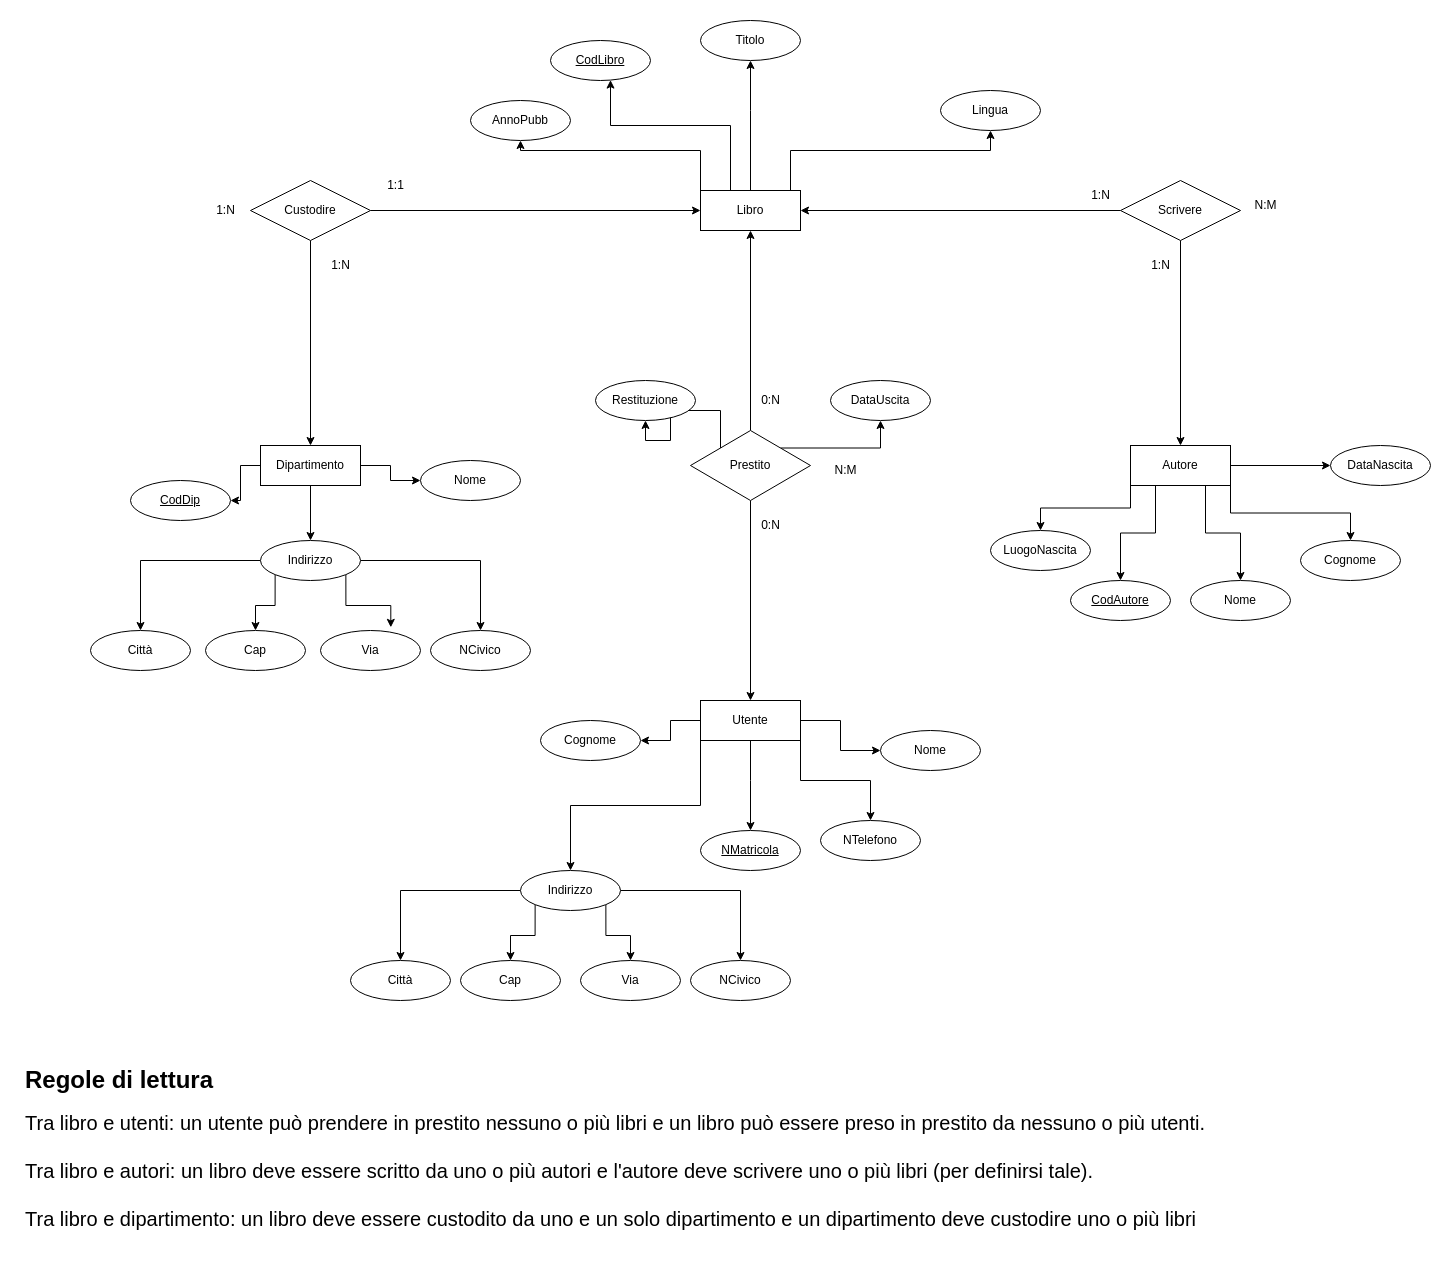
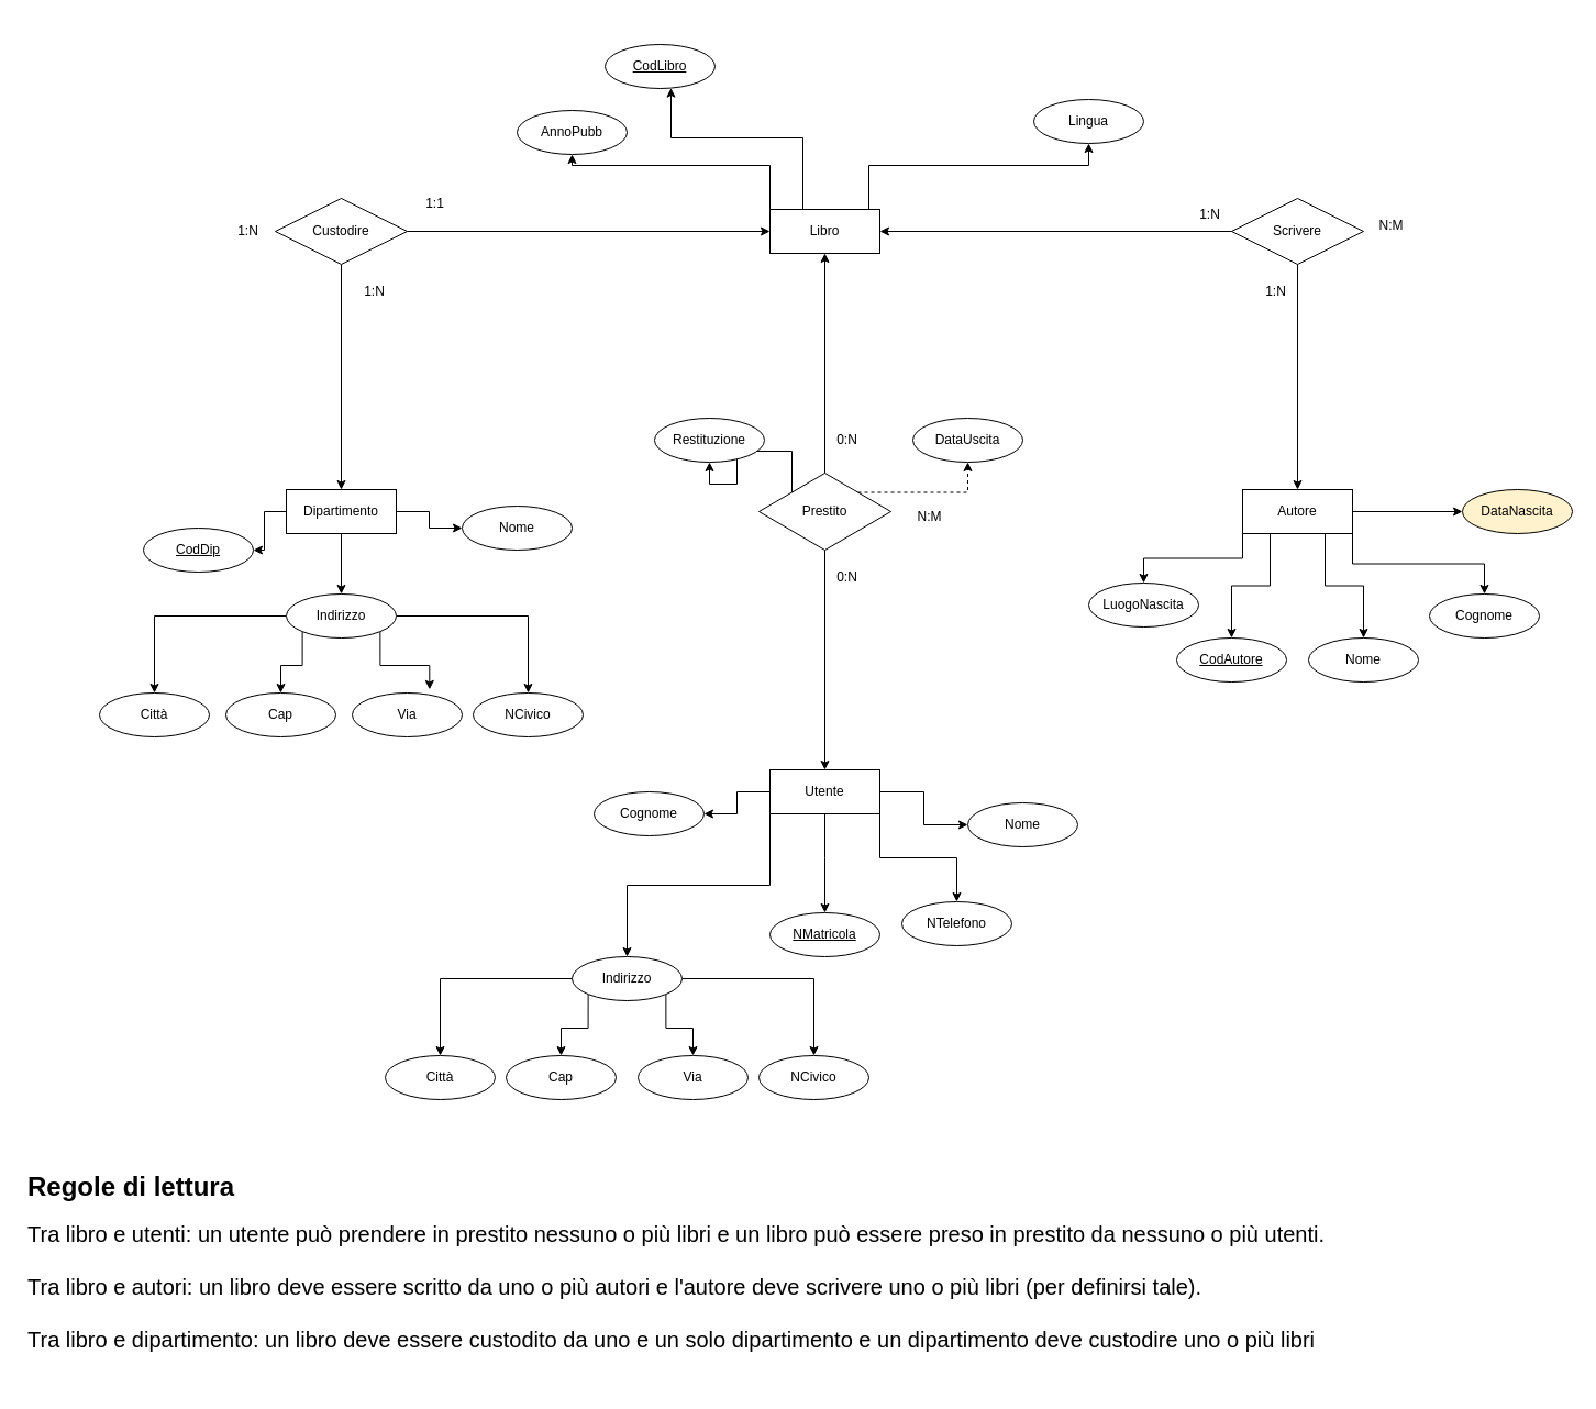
  <mxCell id="0" />
  <mxCell id="1" parent="0" />
  <mxCell id="2" style="edgeStyle=orthogonalEdgeStyle;rounded=0;orthogonalLoop=1;jettySize=auto;html=1;exitX=0.25;exitY=1;exitDx=0;exitDy=0;entryX=0.5;entryY=0;entryDx=0;entryDy=0;" edge="1" parent="1" source="7" target="44"><mxGeometry relative="1" as="geometry" /></mxCell>
  <mxCell id="3" style="edgeStyle=orthogonalEdgeStyle;rounded=0;orthogonalLoop=1;jettySize=auto;html=1;exitX=0.75;exitY=1;exitDx=0;exitDy=0;entryX=0.5;entryY=0;entryDx=0;entryDy=0;" edge="1" parent="1" source="7" target="56"><mxGeometry relative="1" as="geometry" /></mxCell>
  <mxCell id="4" style="edgeStyle=orthogonalEdgeStyle;rounded=0;orthogonalLoop=1;jettySize=auto;html=1;exitX=0;exitY=1;exitDx=0;exitDy=0;entryX=0.5;entryY=0;entryDx=0;entryDy=0;" edge="1" parent="1" source="7" target="53"><mxGeometry relative="1" as="geometry" /></mxCell>
  <mxCell id="5" style="edgeStyle=orthogonalEdgeStyle;rounded=0;orthogonalLoop=1;jettySize=auto;html=1;exitX=1;exitY=1;exitDx=0;exitDy=0;entryX=0.5;entryY=0;entryDx=0;entryDy=0;" edge="1" parent="1" source="7" target="79"><mxGeometry relative="1" as="geometry" /></mxCell>
  <mxCell id="6" style="edgeStyle=orthogonalEdgeStyle;rounded=0;orthogonalLoop=1;jettySize=auto;html=1;exitX=1;exitY=0.5;exitDx=0;exitDy=0;entryX=0;entryY=0.5;entryDx=0;entryDy=0;" edge="1" parent="1" source="7" target="55"><mxGeometry relative="1" as="geometry" /></mxCell>
  <mxCell id="7" value="Autore" style="whiteSpace=wrap;html=1;align=center;" vertex="1" parent="1"><mxGeometry x="1130" y="445" width="100" height="40" as="geometry" /></mxCell>
  <mxCell id="8" style="edgeStyle=orthogonalEdgeStyle;rounded=0;orthogonalLoop=1;jettySize=auto;html=1;exitX=0.5;exitY=1;exitDx=0;exitDy=0;" edge="1" parent="1" source="13"><mxGeometry relative="1" as="geometry"><mxPoint x="750" y="830" as="targetPoint" /><Array as="points"><mxPoint x="750" y="780" /><mxPoint x="750" y="780" /></Array></mxGeometry></mxCell>
  <mxCell id="9" style="edgeStyle=orthogonalEdgeStyle;rounded=0;orthogonalLoop=1;jettySize=auto;html=1;exitX=1;exitY=1;exitDx=0;exitDy=0;entryX=0.5;entryY=0;entryDx=0;entryDy=0;" edge="1" parent="1" source="13" target="58"><mxGeometry relative="1" as="geometry" /></mxCell>
  <mxCell id="10" style="edgeStyle=orthogonalEdgeStyle;rounded=0;orthogonalLoop=1;jettySize=auto;html=1;exitX=0;exitY=1;exitDx=0;exitDy=0;entryX=0.5;entryY=0;entryDx=0;entryDy=0;" edge="1" parent="1" source="13" target="42"><mxGeometry relative="1" as="geometry" /></mxCell>
  <mxCell id="11" style="edgeStyle=orthogonalEdgeStyle;rounded=0;orthogonalLoop=1;jettySize=auto;html=1;exitX=1;exitY=0.5;exitDx=0;exitDy=0;entryX=0;entryY=0.5;entryDx=0;entryDy=0;" edge="1" parent="1" source="13" target="57"><mxGeometry relative="1" as="geometry" /></mxCell>
  <mxCell id="12" style="edgeStyle=orthogonalEdgeStyle;rounded=0;orthogonalLoop=1;jettySize=auto;html=1;exitX=0;exitY=0.5;exitDx=0;exitDy=0;entryX=1;entryY=0.5;entryDx=0;entryDy=0;" edge="1" parent="1" source="13" target="59"><mxGeometry relative="1" as="geometry" /></mxCell>
  <mxCell id="13" value="Utente" style="whiteSpace=wrap;html=1;align=center;" vertex="1" parent="1"><mxGeometry x="700" y="700" width="100" height="40" as="geometry" /></mxCell>
  <mxCell id="14" style="edgeStyle=orthogonalEdgeStyle;rounded=0;orthogonalLoop=1;jettySize=auto;html=1;exitX=0.5;exitY=1;exitDx=0;exitDy=0;entryX=0.5;entryY=0;entryDx=0;entryDy=0;" edge="1" parent="1" source="17" target="50"><mxGeometry relative="1" as="geometry" /></mxCell>
  <mxCell id="15" style="edgeStyle=orthogonalEdgeStyle;rounded=0;orthogonalLoop=1;jettySize=auto;html=1;exitX=0;exitY=0.5;exitDx=0;exitDy=0;entryX=1;entryY=0.5;entryDx=0;entryDy=0;" edge="1" parent="1" source="17" target="43"><mxGeometry relative="1" as="geometry" /></mxCell>
  <mxCell id="16" style="edgeStyle=orthogonalEdgeStyle;rounded=0;orthogonalLoop=1;jettySize=auto;html=1;exitX=1;exitY=0.5;exitDx=0;exitDy=0;entryX=0;entryY=0.5;entryDx=0;entryDy=0;" edge="1" parent="1" source="17" target="45"><mxGeometry relative="1" as="geometry" /></mxCell>
  <mxCell id="17" value="Dipartimento" style="whiteSpace=wrap;html=1;align=center;" vertex="1" parent="1"><mxGeometry x="260" y="445" width="100" height="40" as="geometry" /></mxCell>
  <mxCell id="18" style="edgeStyle=orthogonalEdgeStyle;rounded=0;orthogonalLoop=1;jettySize=auto;html=1;exitX=1;exitY=0.5;exitDx=0;exitDy=0;" edge="1" parent="1" source="22" target="25"><mxGeometry relative="1" as="geometry"><Array as="points"><mxPoint x="790" y="210" /><mxPoint x="790" y="150" /><mxPoint x="990" y="150" /></Array></mxGeometry></mxCell>
- <mxCell id="19" style="edgeStyle=orthogonalEdgeStyle;rounded=0;orthogonalLoop=1;jettySize=auto;html=1;exitX=0.5;exitY=0;exitDx=0;exitDy=0;" edge="1" parent="1" source="22" target="23"><mxGeometry relative="1" as="geometry"><Array as="points"><mxPoint x="750" y="110" /><mxPoint x="750" y="110" /></Array></mxGeometry></mxCell>
  <mxCell id="20" style="edgeStyle=orthogonalEdgeStyle;rounded=0;orthogonalLoop=1;jettySize=auto;html=1;exitX=0.25;exitY=0;exitDx=0;exitDy=0;" edge="1" parent="1" source="22" target="24"><mxGeometry relative="1" as="geometry"><mxPoint x="650" y="90" as="targetPoint" /><Array as="points"><mxPoint x="730" y="190" /><mxPoint x="730" y="125" /><mxPoint x="610" y="125" /></Array></mxGeometry></mxCell>
  <mxCell id="21" style="edgeStyle=orthogonalEdgeStyle;rounded=0;orthogonalLoop=1;jettySize=auto;html=1;exitX=0;exitY=0;exitDx=0;exitDy=0;" edge="1" parent="1" source="22" target="26"><mxGeometry relative="1" as="geometry"><Array as="points"><mxPoint x="700" y="150" /><mxPoint x="520" y="150" /></Array></mxGeometry></mxCell>
  <mxCell id="22" value="Libro" style="whiteSpace=wrap;html=1;align=center;" vertex="1" parent="1"><mxGeometry x="700" y="190" width="100" height="40" as="geometry" /></mxCell>
- <mxCell id="23" value="Titolo" style="ellipse;whiteSpace=wrap;html=1;align=center;" vertex="1" parent="1"><mxGeometry x="700" y="20" width="100" height="40" as="geometry" /></mxCell>
  <mxCell id="24" value="CodLibro" style="ellipse;whiteSpace=wrap;html=1;align=center;fontStyle=4;" vertex="1" parent="1"><mxGeometry x="550" y="40" width="100" height="40" as="geometry" /></mxCell>
  <mxCell id="25" value="Lingua" style="ellipse;whiteSpace=wrap;html=1;align=center;" vertex="1" parent="1"><mxGeometry x="940" y="90" width="100" height="40" as="geometry" /></mxCell>
  <mxCell id="26" value="AnnoPubb" style="ellipse;whiteSpace=wrap;html=1;align=center;" vertex="1" parent="1"><mxGeometry x="470" y="100" width="100" height="40" as="geometry" /></mxCell>
  <mxCell id="27" style="edgeStyle=orthogonalEdgeStyle;rounded=0;orthogonalLoop=1;jettySize=auto;html=1;" edge="1" parent="1" source="29" target="22"><mxGeometry relative="1" as="geometry" /></mxCell>
  <mxCell id="28" style="edgeStyle=orthogonalEdgeStyle;rounded=0;orthogonalLoop=1;jettySize=auto;html=1;entryX=0.5;entryY=0;entryDx=0;entryDy=0;" edge="1" parent="1" source="29" target="7"><mxGeometry relative="1" as="geometry" /></mxCell>
  <mxCell id="29" value="Scrivere" style="shape=rhombus;perimeter=rhombusPerimeter;whiteSpace=wrap;html=1;align=center;" vertex="1" parent="1"><mxGeometry x="1120" y="180" width="120" height="60" as="geometry" /></mxCell>
  <mxCell id="30" style="edgeStyle=orthogonalEdgeStyle;rounded=0;orthogonalLoop=1;jettySize=auto;html=1;entryX=0.5;entryY=0;entryDx=0;entryDy=0;" edge="1" parent="1" source="32" target="17"><mxGeometry relative="1" as="geometry" /></mxCell>
  <mxCell id="31" style="edgeStyle=orthogonalEdgeStyle;rounded=0;orthogonalLoop=1;jettySize=auto;html=1;entryX=0;entryY=0.5;entryDx=0;entryDy=0;" edge="1" parent="1" source="32" target="22"><mxGeometry relative="1" as="geometry" /></mxCell>
  <mxCell id="32" value="Custodire" style="shape=rhombus;perimeter=rhombusPerimeter;whiteSpace=wrap;html=1;align=center;" vertex="1" parent="1"><mxGeometry x="250" y="180" width="120" height="60" as="geometry" /></mxCell>
  <mxCell id="33" value="" style="edgeStyle=orthogonalEdgeStyle;rounded=0;orthogonalLoop=1;jettySize=auto;html=1;" edge="1" parent="1" source="37" target="22"><mxGeometry relative="1" as="geometry" /></mxCell>
  <mxCell id="34" value="" style="edgeStyle=orthogonalEdgeStyle;rounded=0;orthogonalLoop=1;jettySize=auto;html=1;" edge="1" parent="1" source="37" target="13"><mxGeometry relative="1" as="geometry" /></mxCell>
- <mxCell id="35" style="edgeStyle=orthogonalEdgeStyle;rounded=0;orthogonalLoop=1;jettySize=auto;html=1;exitX=1;exitY=0;exitDx=0;exitDy=0;entryX=0.5;entryY=1;entryDx=0;entryDy=0;" edge="1" parent="1" source="37" target="51"><mxGeometry relative="1" as="geometry" /></mxCell>
+ <mxCell id="35" style="edgeStyle=orthogonalEdgeStyle;rounded=0;orthogonalLoop=1;jettySize=auto;html=1;exitX=1;exitY=0;exitDx=0;exitDy=0;entryX=0.5;entryY=1;entryDx=0;entryDy=0;dashed=1;" edge="1" parent="1" source="37" target="51"><mxGeometry relative="1" as="geometry" /></mxCell>
  <mxCell id="36" style="edgeStyle=orthogonalEdgeStyle;rounded=0;orthogonalLoop=1;jettySize=auto;html=1;exitX=0;exitY=0;exitDx=0;exitDy=0;entryX=0.5;entryY=1;entryDx=0;entryDy=0;" edge="1" parent="1" source="37" target="52"><mxGeometry relative="1" as="geometry" /></mxCell>
  <mxCell id="37" value="Prestito" style="shape=rhombus;perimeter=rhombusPerimeter;whiteSpace=wrap;html=1;align=center;" vertex="1" parent="1"><mxGeometry x="690" y="430" width="120" height="70" as="geometry" /></mxCell>
  <mxCell id="38" style="edgeStyle=orthogonalEdgeStyle;rounded=0;orthogonalLoop=1;jettySize=auto;html=1;exitX=1;exitY=0.5;exitDx=0;exitDy=0;entryX=0.5;entryY=0;entryDx=0;entryDy=0;" edge="1" parent="1" source="42" target="75"><mxGeometry relative="1" as="geometry" /></mxCell>
  <mxCell id="39" style="edgeStyle=orthogonalEdgeStyle;rounded=0;orthogonalLoop=1;jettySize=auto;html=1;exitX=1;exitY=1;exitDx=0;exitDy=0;entryX=0.5;entryY=0;entryDx=0;entryDy=0;" edge="1" parent="1" source="42" target="78"><mxGeometry relative="1" as="geometry" /></mxCell>
  <mxCell id="40" style="edgeStyle=orthogonalEdgeStyle;rounded=0;orthogonalLoop=1;jettySize=auto;html=1;exitX=0;exitY=1;exitDx=0;exitDy=0;entryX=0.5;entryY=0;entryDx=0;entryDy=0;" edge="1" parent="1" source="42" target="77"><mxGeometry relative="1" as="geometry" /></mxCell>
  <mxCell id="41" style="edgeStyle=orthogonalEdgeStyle;rounded=0;orthogonalLoop=1;jettySize=auto;html=1;exitX=0;exitY=0.5;exitDx=0;exitDy=0;entryX=0.5;entryY=0;entryDx=0;entryDy=0;" edge="1" parent="1" source="42" target="76"><mxGeometry relative="1" as="geometry" /></mxCell>
  <mxCell id="42" value="Indirizzo" style="ellipse;whiteSpace=wrap;html=1;align=center;" vertex="1" parent="1"><mxGeometry x="520" y="870" width="100" height="40" as="geometry" /></mxCell>
  <mxCell id="43" value="CodDip" style="ellipse;whiteSpace=wrap;html=1;align=center;fontStyle=4;" vertex="1" parent="1"><mxGeometry x="130" y="480" width="100" height="40" as="geometry" /></mxCell>
  <mxCell id="44" value="CodAutore" style="ellipse;whiteSpace=wrap;html=1;align=center;fontStyle=4;" vertex="1" parent="1"><mxGeometry x="1070" y="580" width="100" height="40" as="geometry" /></mxCell>
  <mxCell id="45" value="Nome" style="ellipse;whiteSpace=wrap;html=1;align=center;" vertex="1" parent="1"><mxGeometry x="420" y="460" width="100" height="40" as="geometry" /></mxCell>
  <mxCell id="46" style="edgeStyle=orthogonalEdgeStyle;rounded=0;orthogonalLoop=1;jettySize=auto;html=1;exitX=1;exitY=0.5;exitDx=0;exitDy=0;entryX=0.5;entryY=0;entryDx=0;entryDy=0;" edge="1" parent="1" source="50" target="60"><mxGeometry relative="1" as="geometry" /></mxCell>
  <mxCell id="47" style="edgeStyle=orthogonalEdgeStyle;rounded=0;orthogonalLoop=1;jettySize=auto;html=1;exitX=1;exitY=1;exitDx=0;exitDy=0;entryX=0.703;entryY=-0.079;entryDx=0;entryDy=0;entryPerimeter=0;" edge="1" parent="1" source="50" target="63"><mxGeometry relative="1" as="geometry" /></mxCell>
  <mxCell id="48" style="edgeStyle=orthogonalEdgeStyle;rounded=0;orthogonalLoop=1;jettySize=auto;html=1;exitX=0;exitY=0.5;exitDx=0;exitDy=0;entryX=0.5;entryY=0;entryDx=0;entryDy=0;" edge="1" parent="1" source="50" target="61"><mxGeometry relative="1" as="geometry" /></mxCell>
  <mxCell id="49" style="edgeStyle=orthogonalEdgeStyle;rounded=0;orthogonalLoop=1;jettySize=auto;html=1;exitX=0;exitY=1;exitDx=0;exitDy=0;entryX=0.5;entryY=0;entryDx=0;entryDy=0;" edge="1" parent="1" source="50" target="62"><mxGeometry relative="1" as="geometry" /></mxCell>
  <mxCell id="50" value="Indirizzo" style="ellipse;whiteSpace=wrap;html=1;align=center;" vertex="1" parent="1"><mxGeometry x="260" y="540" width="100" height="40" as="geometry" /></mxCell>
  <mxCell id="51" value="DataUscita" style="ellipse;whiteSpace=wrap;html=1;align=center;" vertex="1" parent="1"><mxGeometry x="830" y="380" width="100" height="40" as="geometry" /></mxCell>
  <mxCell id="52" value="Restituzione" style="ellipse;whiteSpace=wrap;html=1;align=center;" vertex="1" parent="1"><mxGeometry x="595" y="380" width="100" height="40" as="geometry" /></mxCell>
  <mxCell id="53" value="LuogoNascita" style="ellipse;whiteSpace=wrap;html=1;align=center;" vertex="1" parent="1"><mxGeometry x="990" y="530" width="100" height="40" as="geometry" /></mxCell>
  <mxCell id="54" value="NMatricola" style="ellipse;whiteSpace=wrap;html=1;align=center;fontStyle=4;" vertex="1" parent="1"><mxGeometry x="700" y="830" width="100" height="40" as="geometry" /></mxCell>
- <mxCell id="55" value="DataNascita" style="ellipse;whiteSpace=wrap;html=1;align=center;" vertex="1" parent="1"><mxGeometry x="1330" y="445" width="100" height="40" as="geometry" /></mxCell>
+ <mxCell id="55" value="DataNascita" style="ellipse;whiteSpace=wrap;html=1;align=center;fillColor=#fff2cc;" vertex="1" parent="1"><mxGeometry x="1330" y="445" width="100" height="40" as="geometry" /></mxCell>
  <mxCell id="56" value="Nome" style="ellipse;whiteSpace=wrap;html=1;align=center;" vertex="1" parent="1"><mxGeometry x="1190" y="580" width="100" height="40" as="geometry" /></mxCell>
  <mxCell id="57" value="Nome" style="ellipse;whiteSpace=wrap;html=1;align=center;" vertex="1" parent="1"><mxGeometry x="880" y="730" width="100" height="40" as="geometry" /></mxCell>
  <mxCell id="58" value="NTelefono" style="ellipse;whiteSpace=wrap;html=1;align=center;" vertex="1" parent="1"><mxGeometry x="820" y="820" width="100" height="40" as="geometry" /></mxCell>
  <mxCell id="59" value="Cognome" style="ellipse;whiteSpace=wrap;html=1;align=center;" vertex="1" parent="1"><mxGeometry x="540" y="720" width="100" height="40" as="geometry" /></mxCell>
  <mxCell id="60" value="NCivico" style="ellipse;whiteSpace=wrap;html=1;align=center;" vertex="1" parent="1"><mxGeometry x="430" y="630" width="100" height="40" as="geometry" /></mxCell>
  <mxCell id="61" value="Città" style="ellipse;whiteSpace=wrap;html=1;align=center;" vertex="1" parent="1"><mxGeometry x="90" y="630" width="100" height="40" as="geometry" /></mxCell>
  <mxCell id="62" value="Cap" style="ellipse;whiteSpace=wrap;html=1;align=center;" vertex="1" parent="1"><mxGeometry x="205" y="630" width="100" height="40" as="geometry" /></mxCell>
  <mxCell id="63" value="Via" style="ellipse;whiteSpace=wrap;html=1;align=center;" vertex="1" parent="1"><mxGeometry x="320" y="630" width="100" height="40" as="geometry" /></mxCell>
  <mxCell id="64" style="edgeStyle=orthogonalEdgeStyle;rounded=0;orthogonalLoop=1;jettySize=auto;html=1;exitX=0.5;exitY=1;exitDx=0;exitDy=0;" edge="1" parent="1" source="57" target="57"><mxGeometry relative="1" as="geometry" /></mxCell>
  <mxCell id="65" value="N:M" style="text;html=1;align=center;verticalAlign=middle;resizable=0;points=[];autosize=1;strokeColor=none;fillColor=none;" vertex="1" parent="1"><mxGeometry x="820" y="455" width="50" height="30" as="geometry" /></mxCell>
  <mxCell id="66" value="0:N" style="text;html=1;align=center;verticalAlign=middle;resizable=0;points=[];autosize=1;strokeColor=none;fillColor=none;" vertex="1" parent="1"><mxGeometry x="750" y="510" width="40" height="30" as="geometry" /></mxCell>
  <mxCell id="67" value="0:N" style="text;html=1;align=center;verticalAlign=middle;resizable=0;points=[];autosize=1;strokeColor=none;fillColor=none;" vertex="1" parent="1"><mxGeometry x="750" y="385" width="40" height="30" as="geometry" /></mxCell>
  <mxCell id="68" value="N:M" style="text;html=1;align=center;verticalAlign=middle;resizable=0;points=[];autosize=1;strokeColor=none;fillColor=none;" vertex="1" parent="1"><mxGeometry x="1240" y="190" width="50" height="30" as="geometry" /></mxCell>
  <mxCell id="69" value="1:N" style="text;html=1;align=center;verticalAlign=middle;resizable=0;points=[];autosize=1;strokeColor=none;fillColor=none;" vertex="1" parent="1"><mxGeometry x="1140" y="250" width="40" height="30" as="geometry" /></mxCell>
  <mxCell id="70" value="1:N" style="text;html=1;align=center;verticalAlign=middle;resizable=0;points=[];autosize=1;strokeColor=none;fillColor=none;" vertex="1" parent="1"><mxGeometry x="1080" y="180" width="40" height="30" as="geometry" /></mxCell>
  <mxCell id="71" value="1:N" style="text;html=1;align=center;verticalAlign=middle;resizable=0;points=[];autosize=1;strokeColor=none;fillColor=none;" vertex="1" parent="1"><mxGeometry x="205" y="195" width="40" height="30" as="geometry" /></mxCell>
  <mxCell id="72" value="1:N" style="text;html=1;align=center;verticalAlign=middle;resizable=0;points=[];autosize=1;strokeColor=none;fillColor=none;" vertex="1" parent="1"><mxGeometry x="320" y="250" width="40" height="30" as="geometry" /></mxCell>
  <mxCell id="73" value="1:1" style="text;html=1;align=center;verticalAlign=middle;resizable=0;points=[];autosize=1;strokeColor=none;fillColor=none;" vertex="1" parent="1"><mxGeometry x="375" y="170" width="40" height="30" as="geometry" /></mxCell>
  <mxCell id="74" value="&lt;h1&gt;Regole di lettura&amp;nbsp;&lt;/h1&gt;&lt;div style=&quot;font-size: 20px;&quot;&gt;Tra libro e utenti: un utente può prendere in prestito nessuno o più libri e un libro può essere preso in prestito da nessuno o più utenti.&lt;/div&gt;&lt;div style=&quot;font-size: 20px;&quot;&gt;&lt;br&gt;&lt;/div&gt;&lt;div style=&quot;font-size: 20px;&quot;&gt;Tra libro e autori: un libro deve essere scritto da uno o più autori e l'autore deve scrivere uno o più libri (per definirsi tale).&lt;/div&gt;&lt;div style=&quot;font-size: 20px;&quot;&gt;&lt;br&gt;&lt;/div&gt;&lt;div style=&quot;font-size: 20px;&quot;&gt;Tra libro e dipartimento: un libro deve essere custodito da uno e un solo dipartimento e un dipartimento deve custodire uno o più libri&lt;/div&gt;" style="text;html=1;strokeColor=none;fillColor=none;spacing=5;spacingTop=-20;whiteSpace=wrap;overflow=hidden;rounded=0;" vertex="1" parent="1"><mxGeometry x="20" y="1060" width="1205" height="200" as="geometry" /></mxCell>
  <mxCell id="75" value="NCivico" style="ellipse;whiteSpace=wrap;html=1;align=center;" vertex="1" parent="1"><mxGeometry x="690" y="960" width="100" height="40" as="geometry" /></mxCell>
  <mxCell id="76" value="Città" style="ellipse;whiteSpace=wrap;html=1;align=center;" vertex="1" parent="1"><mxGeometry x="350" y="960" width="100" height="40" as="geometry" /></mxCell>
  <mxCell id="77" value="Cap" style="ellipse;whiteSpace=wrap;html=1;align=center;" vertex="1" parent="1"><mxGeometry x="460" y="960" width="100" height="40" as="geometry" /></mxCell>
  <mxCell id="78" value="Via" style="ellipse;whiteSpace=wrap;html=1;align=center;" vertex="1" parent="1"><mxGeometry x="580" y="960" width="100" height="40" as="geometry" /></mxCell>
  <mxCell id="79" value="Cognome" style="ellipse;whiteSpace=wrap;html=1;align=center;" vertex="1" parent="1"><mxGeometry x="1300" y="540" width="100" height="40" as="geometry" /></mxCell>
